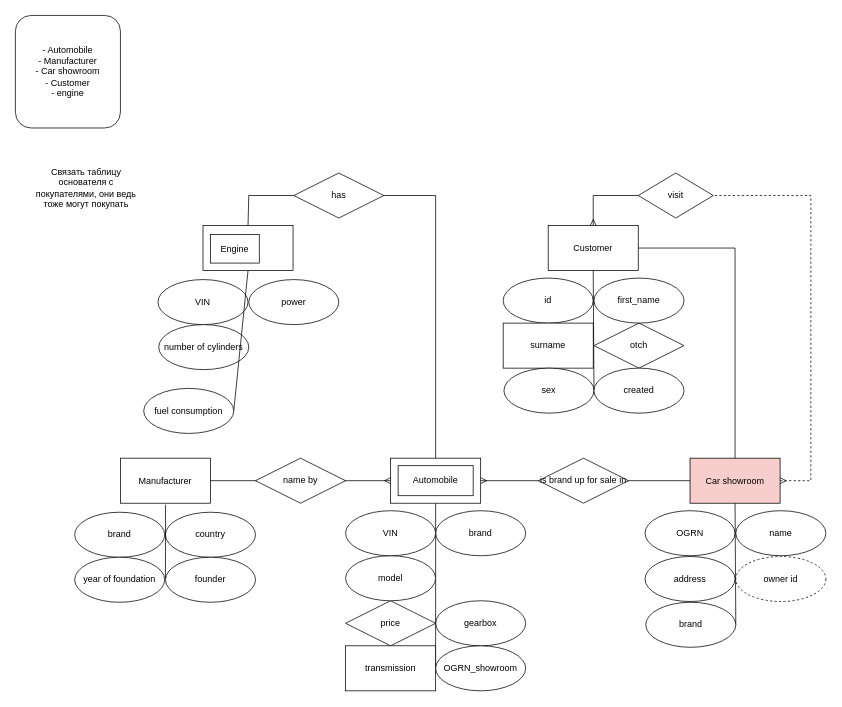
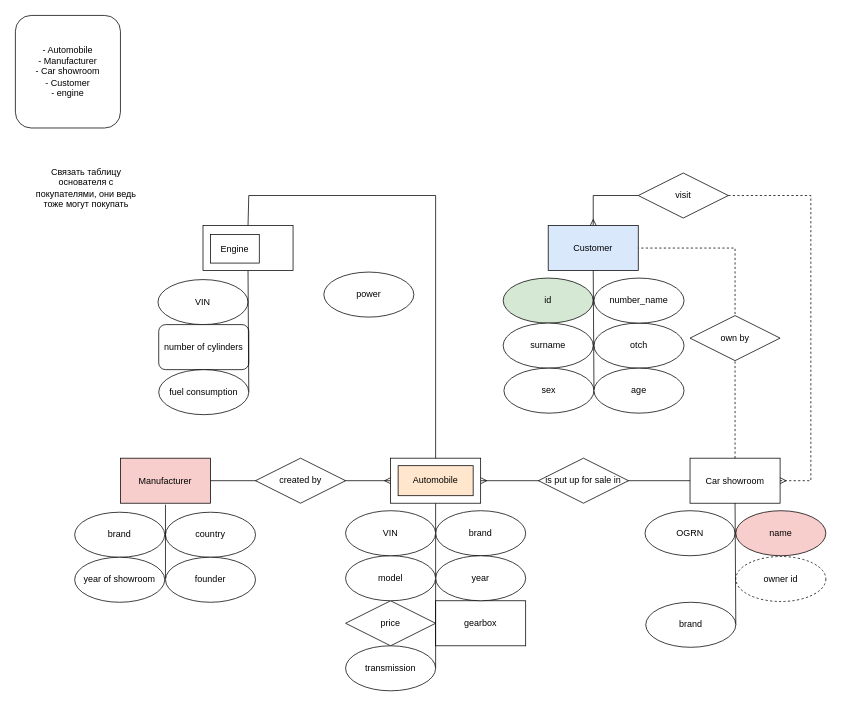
  <mxCell id="0" />
  <mxCell id="1" parent="0" />
  <mxCell id="2" value="- Automobile&lt;br&gt;- Manufacturer&lt;br&gt;- Car showroom&lt;br&gt;- Customer&lt;br&gt;- engine" style="rounded=1;whiteSpace=wrap;html=1;" parent="1" vertex="1"><mxGeometry x="20" y="20" width="140" height="150" as="geometry" /></mxCell>
  <mxCell id="3" value="brand" style="ellipse;whiteSpace=wrap;html=1;" parent="1" vertex="1"><mxGeometry x="580" y="680" width="120" height="60" as="geometry" /></mxCell>
  <mxCell id="4" value="price" style="rhombus;whiteSpace=wrap;html=1;" parent="1" vertex="1"><mxGeometry x="460" y="800" width="120" height="60" as="geometry" /></mxCell>
- <mxCell id="5" value="gearbox" style="ellipse;whiteSpace=wrap;html=1;" parent="1" vertex="1"><mxGeometry x="580" y="800" width="120" height="60" as="geometry" /></mxCell>
+ <mxCell id="5" value="gearbox" style="whiteSpace=wrap;html=1;rounded=0;" parent="1" vertex="1"><mxGeometry x="580" y="800" width="120" height="60" as="geometry" /></mxCell>
+ <mxCell id="6" value="year" style="ellipse;whiteSpace=wrap;html=1;" parent="1" vertex="1"><mxGeometry x="580" y="740" width="120" height="60" as="geometry" /></mxCell>
  <mxCell id="7" value="" style="endArrow=none;html=1;rounded=0;fontSize=14;exitX=1;exitY=0.5;exitDx=0;exitDy=0;entryX=0.5;entryY=1;entryDx=0;entryDy=0;" parent="1" source="15" target="36" edge="1"><mxGeometry width="50" height="50" relative="1" as="geometry"><mxPoint x="580" y="770" as="sourcePoint" /><mxPoint x="580" y="690" as="targetPoint" /></mxGeometry></mxCell>
- <mxCell id="8" value="&lt;font style=&quot;font-size: 12px;&quot;&gt;Car showroom&lt;/font&gt;" style="rounded=0;whiteSpace=wrap;html=1;fontSize=14;fillColor=#f8cecc;" parent="1" vertex="1"><mxGeometry x="919" y="610" width="120" height="60" as="geometry" /></mxCell>
+ <mxCell id="8" value="&lt;font style=&quot;font-size: 12px;&quot;&gt;Car showroom&lt;/font&gt;" style="rounded=0;whiteSpace=wrap;html=1;fontSize=14;" parent="1" vertex="1"><mxGeometry x="919" y="610" width="120" height="60" as="geometry" /></mxCell>
  <mxCell id="9" value="OGRN" style="ellipse;whiteSpace=wrap;html=1;" parent="1" vertex="1"><mxGeometry x="859" y="680" width="120" height="60" as="geometry" /></mxCell>
- <mxCell id="10" value="address" style="ellipse;whiteSpace=wrap;html=1;" parent="1" vertex="1"><mxGeometry x="859" y="741" width="120" height="60" as="geometry" /></mxCell>
  <mxCell id="11" value="owner id" style="ellipse;whiteSpace=wrap;html=1;dashed=1;" parent="1" vertex="1"><mxGeometry x="980" y="741" width="120" height="60" as="geometry" /></mxCell>
- <mxCell id="12" value="name" style="ellipse;whiteSpace=wrap;html=1;" parent="1" vertex="1"><mxGeometry x="980" y="680" width="120" height="60" as="geometry" /></mxCell>
+ <mxCell id="12" value="name" style="ellipse;whiteSpace=wrap;html=1;fillColor=#f8cecc;" parent="1" vertex="1"><mxGeometry x="980" y="680" width="120" height="60" as="geometry" /></mxCell>
  <mxCell id="13" value="" style="endArrow=none;html=1;rounded=0;fontSize=14;entryX=0.5;entryY=1;entryDx=0;entryDy=0;exitX=0;exitY=0.5;exitDx=0;exitDy=0;" parent="1" edge="1"><mxGeometry width="50" height="50" relative="1" as="geometry"><mxPoint x="980" y="832" as="sourcePoint" /><mxPoint x="979" y="670" as="targetPoint" /></mxGeometry></mxCell>
  <mxCell id="14" value="brand" style="ellipse;whiteSpace=wrap;html=1;" parent="1" vertex="1"><mxGeometry x="860" y="802" width="120" height="60" as="geometry" /></mxCell>
- <mxCell id="15" value="transmission" style="whiteSpace=wrap;html=1;rounded=0;" parent="1" vertex="1"><mxGeometry x="460" y="860" width="120" height="60" as="geometry" /></mxCell>
- <mxCell id="16" value="&lt;span style=&quot;font-size: 12px;&quot;&gt;Manufacturer&lt;/span&gt;" style="rounded=0;whiteSpace=wrap;html=1;fontSize=14;" parent="1" vertex="1"><mxGeometry x="160" y="610" width="120" height="60" as="geometry" /></mxCell>
+ <mxCell id="15" value="transmission" style="ellipse;whiteSpace=wrap;html=1;" parent="1" vertex="1"><mxGeometry x="460" y="860" width="120" height="60" as="geometry" /></mxCell>
+ <mxCell id="16" value="&lt;span style=&quot;font-size: 12px;&quot;&gt;Manufacturer&lt;/span&gt;" style="rounded=0;whiteSpace=wrap;html=1;fontSize=14;fillColor=#f8cecc;" parent="1" vertex="1"><mxGeometry x="160" y="610" width="120" height="60" as="geometry" /></mxCell>
  <mxCell id="17" value="brand" style="ellipse;whiteSpace=wrap;html=1;" parent="1" vertex="1"><mxGeometry x="99" y="682" width="120" height="60" as="geometry" /></mxCell>
- <mxCell id="18" value="year of foundation" style="ellipse;whiteSpace=wrap;html=1;" parent="1" vertex="1"><mxGeometry x="99" y="742" width="120" height="60" as="geometry" /></mxCell>
+ <mxCell id="18" value="year of showroom" style="ellipse;whiteSpace=wrap;html=1;" parent="1" vertex="1"><mxGeometry x="99" y="742" width="120" height="60" as="geometry" /></mxCell>
  <mxCell id="19" value="country" style="ellipse;whiteSpace=wrap;html=1;" parent="1" vertex="1"><mxGeometry x="220" y="682" width="120" height="60" as="geometry" /></mxCell>
  <mxCell id="20" value="" style="endArrow=none;html=1;rounded=0;fontSize=14;entryX=0.5;entryY=1;entryDx=0;entryDy=0;" parent="1" edge="1"><mxGeometry width="50" height="50" relative="1" as="geometry"><mxPoint x="220" y="770" as="sourcePoint" /><mxPoint x="220" y="672" as="targetPoint" /></mxGeometry></mxCell>
  <mxCell id="21" value="model&lt;span style=&quot;color: rgba(0, 0, 0, 0); font-family: monospace; font-size: 0px; text-align: start;&quot;&gt;%3CmxGraphModel%3E%3Croot%3E%3CmxCell%20id%3D%220%22%2F%3E%3CmxCell%20id%3D%221%22%20parent%3D%220%22%2F%3E%3CmxCell%20id%3D%222%22%20value%3D%22gearbox%22%20style%3D%22ellipse%3BwhiteSpace%3Dwrap%3Bhtml%3D1%3B%22%20vertex%3D%221%22%20parent%3D%221%22%3E%3CmxGeometry%20x%3D%22590%22%20y%3D%22370%22%20width%3D%22120%22%20height%3D%2260%22%20as%3D%22geometry%22%2F%3E%3C%2FmxCell%3E%3C%2Froot%3E%3C%2FmxGraphModel%3E&lt;/span&gt;" style="ellipse;whiteSpace=wrap;html=1;" parent="1" vertex="1"><mxGeometry x="460" y="740" width="120" height="60" as="geometry" /></mxCell>
  <mxCell id="22" value="VIN" style="ellipse;whiteSpace=wrap;html=1;" parent="1" vertex="1"><mxGeometry x="460" y="680" width="120" height="60" as="geometry" /></mxCell>
- <mxCell id="23" value="&lt;font style=&quot;font-size: 12px;&quot;&gt;Customer&lt;/font&gt;" style="rounded=0;whiteSpace=wrap;html=1;fontSize=14;" parent="1" vertex="1"><mxGeometry x="730" y="300" width="120" height="60" as="geometry" /></mxCell>
- <mxCell id="24" value="id" style="ellipse;whiteSpace=wrap;html=1;" parent="1" vertex="1"><mxGeometry x="670" y="370" width="120" height="60" as="geometry" /></mxCell>
- <mxCell id="25" value="surname" style="whiteSpace=wrap;html=1;rounded=0;" parent="1" vertex="1"><mxGeometry x="670" y="430" width="120" height="60" as="geometry" /></mxCell>
- <mxCell id="26" value="otch" style="rhombus;whiteSpace=wrap;html=1;" parent="1" vertex="1"><mxGeometry x="791" y="430" width="120" height="60" as="geometry" /></mxCell>
- <mxCell id="27" value="first_name" style="ellipse;whiteSpace=wrap;html=1;" parent="1" vertex="1"><mxGeometry x="791" y="370" width="120" height="60" as="geometry" /></mxCell>
+ <mxCell id="23" value="&lt;font style=&quot;font-size: 12px;&quot;&gt;Customer&lt;/font&gt;" style="rounded=0;whiteSpace=wrap;html=1;fontSize=14;fillColor=#dae8fc;" parent="1" vertex="1"><mxGeometry x="730" y="300" width="120" height="60" as="geometry" /></mxCell>
+ <mxCell id="24" value="id" style="ellipse;whiteSpace=wrap;html=1;fillColor=#d5e8d4;" parent="1" vertex="1"><mxGeometry x="670" y="370" width="120" height="60" as="geometry" /></mxCell>
+ <mxCell id="25" value="surname" style="ellipse;whiteSpace=wrap;html=1;" parent="1" vertex="1"><mxGeometry x="670" y="430" width="120" height="60" as="geometry" /></mxCell>
+ <mxCell id="26" value="otch" style="ellipse;whiteSpace=wrap;html=1;" parent="1" vertex="1"><mxGeometry x="791" y="430" width="120" height="60" as="geometry" /></mxCell>
+ <mxCell id="27" value="number_name" style="ellipse;whiteSpace=wrap;html=1;" parent="1" vertex="1"><mxGeometry x="791" y="370" width="120" height="60" as="geometry" /></mxCell>
  <mxCell id="28" value="" style="endArrow=none;html=1;rounded=0;fontSize=14;entryX=0.5;entryY=1;entryDx=0;entryDy=0;exitX=0;exitY=0.5;exitDx=0;exitDy=0;" parent="1" edge="1"><mxGeometry width="50" height="50" relative="1" as="geometry"><mxPoint x="791" y="520" as="sourcePoint" /><mxPoint x="790" y="360" as="targetPoint" /></mxGeometry></mxCell>
  <mxCell id="29" value="sex" style="ellipse;whiteSpace=wrap;html=1;" parent="1" vertex="1"><mxGeometry x="671" y="490" width="120" height="60" as="geometry" /></mxCell>
  <mxCell id="30" value="" style="edgeStyle=orthogonalEdgeStyle;fontSize=12;html=1;endArrow=ERmany;rounded=0;exitX=0;exitY=0.5;exitDx=0;exitDy=0;entryX=1;entryY=0.5;entryDx=0;entryDy=0;" parent="1" source="8" target="36" edge="1"><mxGeometry width="100" height="100" relative="1" as="geometry"><mxPoint x="550" y="560" as="sourcePoint" /><mxPoint x="660" y="640" as="targetPoint" /><Array as="points" /></mxGeometry></mxCell>
- <mxCell id="31" value="is brand up for sale in" style="strokeWidth=1;html=1;shape=mxgraph.flowchart.decision;whiteSpace=wrap;fontSize=12;" parent="1" vertex="1"><mxGeometry x="717" y="610" width="120" height="60" as="geometry" /></mxCell>
+ <mxCell id="31" value="is put up for sale in" style="strokeWidth=1;html=1;shape=mxgraph.flowchart.decision;whiteSpace=wrap;fontSize=12;" parent="1" vertex="1"><mxGeometry x="717" y="610" width="120" height="60" as="geometry" /></mxCell>
  <mxCell id="32" value="" style="edgeStyle=orthogonalEdgeStyle;fontSize=12;html=1;endArrow=ERmany;rounded=0;startArrow=none;exitX=1;exitY=0.5;exitDx=0;exitDy=0;entryX=0;entryY=0.5;entryDx=0;entryDy=0;" parent="1" source="16" target="36" edge="1"><mxGeometry width="100" height="100" relative="1" as="geometry"><mxPoint x="440" y="580" as="sourcePoint" /><mxPoint x="510" y="640" as="targetPoint" /><Array as="points" /></mxGeometry></mxCell>
- <mxCell id="33" value="name by" style="strokeWidth=1;html=1;shape=mxgraph.flowchart.decision;whiteSpace=wrap;fontSize=12;" parent="1" vertex="1"><mxGeometry x="340" y="610" width="120" height="60" as="geometry" /></mxCell>
+ <mxCell id="33" value="created by" style="strokeWidth=1;html=1;shape=mxgraph.flowchart.decision;whiteSpace=wrap;fontSize=12;" parent="1" vertex="1"><mxGeometry x="340" y="610" width="120" height="60" as="geometry" /></mxCell>
  <mxCell id="34" value="" style="edgeStyle=orthogonalEdgeStyle;fontSize=12;html=1;endArrow=ERmany;startArrow=none;rounded=0;exitX=0;exitY=0.5;exitDx=0;exitDy=0;exitPerimeter=0;entryX=0.5;entryY=0;entryDx=0;entryDy=0;" parent="1" source="38" target="23" edge="1"><mxGeometry width="100" height="100" relative="1" as="geometry"><mxPoint x="920" y="580" as="sourcePoint" /><mxPoint x="750" y="230" as="targetPoint" /></mxGeometry></mxCell>
  <mxCell id="35" value="" style="group" parent="1" vertex="1" connectable="0"><mxGeometry x="520" y="610" width="120" height="60" as="geometry" /></mxCell>
  <mxCell id="36" value="" style="rounded=0;whiteSpace=wrap;html=1;fontSize=12;" parent="35" vertex="1"><mxGeometry width="120" height="60" as="geometry" /></mxCell>
- <mxCell id="37" value="Automobile" style="rounded=0;whiteSpace=wrap;html=1;" parent="35" vertex="1"><mxGeometry x="10" y="10" width="100" height="40" as="geometry" /></mxCell>
- <mxCell id="38" value="visit" style="strokeWidth=1;html=1;shape=mxgraph.flowchart.decision;whiteSpace=wrap;fontSize=12;" parent="1" vertex="1"><mxGeometry x="850" y="230" width="100" height="60" as="geometry" /></mxCell>
+ <mxCell id="37" value="Automobile" style="rounded=0;whiteSpace=wrap;html=1;fillColor=#ffe6cc;" parent="35" vertex="1"><mxGeometry x="10" y="10" width="100" height="40" as="geometry" /></mxCell>
+ <mxCell id="38" value="visit" style="strokeWidth=1;html=1;shape=mxgraph.flowchart.decision;whiteSpace=wrap;fontSize=12;" parent="1" vertex="1"><mxGeometry x="850" y="230" width="120" height="60" as="geometry" /></mxCell>
  <mxCell id="39" value="" style="edgeStyle=orthogonalEdgeStyle;fontSize=12;html=1;endArrow=none;startArrow=ERmany;rounded=0;entryX=1;entryY=0.5;entryDx=0;entryDy=0;exitX=1;exitY=0.5;exitDx=0;exitDy=0;entryPerimeter=0;dashed=1;" parent="1" source="8" target="38" edge="1"><mxGeometry width="100" height="100" relative="1" as="geometry"><mxPoint x="1039" y="640" as="sourcePoint" /><mxPoint x="1320" y="640" as="targetPoint" /><Array as="points"><mxPoint x="1080" y="640" /><mxPoint x="1080" y="260" /></Array></mxGeometry></mxCell>
  <mxCell id="40" value="VIN" style="ellipse;whiteSpace=wrap;html=1;" parent="1" vertex="1"><mxGeometry x="210" y="372" width="120" height="60" as="geometry" /></mxCell>
- <mxCell id="41" value="number of cylinders" style="ellipse;whiteSpace=wrap;html=1;" parent="1" vertex="1"><mxGeometry x="211" y="432" width="120" height="60" as="geometry" /></mxCell>
- <mxCell id="42" value="power" style="ellipse;whiteSpace=wrap;html=1;" parent="1" vertex="1"><mxGeometry x="331" y="372" width="120" height="60" as="geometry" /></mxCell>
+ <mxCell id="41" value="number of cylinders" style="whiteSpace=wrap;html=1;rounded=1;" parent="1" vertex="1"><mxGeometry x="211" y="432" width="120" height="60" as="geometry" /></mxCell>
+ <mxCell id="42" value="power" style="ellipse;whiteSpace=wrap;html=1;" parent="1" vertex="1"><mxGeometry x="431" y="362" width="120" height="60" as="geometry" /></mxCell>
  <mxCell id="43" value="" style="endArrow=none;html=1;rounded=0;fontSize=14;entryX=0.5;entryY=1;entryDx=0;entryDy=0;exitX=1;exitY=0.5;exitDx=0;exitDy=0;" parent="1" source="49" target="47" edge="1"><mxGeometry width="50" height="50" relative="1" as="geometry"><mxPoint x="331" y="460" as="sourcePoint" /><mxPoint x="331" y="390" as="targetPoint" /></mxGeometry></mxCell>
  <mxCell id="44" value="" style="endArrow=none;html=1;rounded=0;exitX=0.5;exitY=0;exitDx=0;exitDy=0;entryX=0.5;entryY=0;entryDx=0;entryDy=0;" parent="1" source="36" target="47" edge="1"><mxGeometry width="50" height="50" relative="1" as="geometry"><mxPoint x="620" y="580" as="sourcePoint" /><mxPoint x="331" y="340" as="targetPoint" /><Array as="points"><mxPoint x="580" y="260" /><mxPoint x="331" y="260" /></Array></mxGeometry></mxCell>
- <mxCell id="45" value="has" style="strokeWidth=1;html=1;shape=mxgraph.flowchart.decision;whiteSpace=wrap;fontSize=12;" parent="1" vertex="1"><mxGeometry x="391" y="230" width="120" height="60" as="geometry" /></mxCell>
  <mxCell id="46" value="" style="group" parent="1" vertex="1" connectable="0"><mxGeometry x="270" y="300" width="120" height="60" as="geometry" /></mxCell>
  <mxCell id="47" value="" style="rounded=0;whiteSpace=wrap;html=1;" parent="46" vertex="1"><mxGeometry width="120" height="60" as="geometry" /></mxCell>
  <mxCell id="48" value="&lt;span style=&quot;font-size: 12px;&quot;&gt;Engine&lt;/span&gt;" style="rounded=0;whiteSpace=wrap;html=1;fontSize=14;" parent="46" vertex="1"><mxGeometry x="10" y="12" width="65" height="38" as="geometry" /></mxCell>
- <mxCell id="49" value="fuel consumption" style="ellipse;whiteSpace=wrap;html=1;" parent="1" vertex="1"><mxGeometry x="191" y="517" width="120" height="60" as="geometry" /></mxCell>
+ <mxCell id="49" value="fuel consumption" style="ellipse;whiteSpace=wrap;html=1;" parent="1" vertex="1"><mxGeometry x="211" y="492" width="120" height="60" as="geometry" /></mxCell>
  <mxCell id="50" value="founder" style="ellipse;whiteSpace=wrap;html=1;" parent="1" vertex="1"><mxGeometry x="220" y="742" width="120" height="60" as="geometry" /></mxCell>
- <mxCell id="51" value="created" style="ellipse;whiteSpace=wrap;html=1;" parent="1" vertex="1"><mxGeometry x="791" y="490" width="120" height="60" as="geometry" /></mxCell>
- <mxCell id="52" value="OGRN_showroom" style="ellipse;whiteSpace=wrap;html=1;" parent="1" vertex="1"><mxGeometry x="580" y="860" width="120" height="60" as="geometry" /></mxCell>
+ <mxCell id="51" value="age" style="ellipse;whiteSpace=wrap;html=1;" parent="1" vertex="1"><mxGeometry x="791" y="490" width="120" height="60" as="geometry" /></mxCell>
  <mxCell id="53" value="Связать таблицу основателя с покупателями, они ведь тоже могут покупать" style="text;html=1;strokeColor=none;fillColor=none;align=center;verticalAlign=middle;whiteSpace=wrap;rounded=0;" parent="1" vertex="1"><mxGeometry x="39" y="200" width="151" height="100" as="geometry" /></mxCell>
- <mxCell id="54" value="" style="endArrow=none;html=1;rounded=0;entryX=1;entryY=0.5;entryDx=0;entryDy=0;exitX=0.5;exitY=0;exitDx=0;exitDy=0;" edge="1" parent="1" source="8" target="23"><mxGeometry width="50" height="50" relative="1" as="geometry"><mxPoint x="900" y="590" as="sourcePoint" /><mxPoint x="950" y="540" as="targetPoint" /><Array as="points"><mxPoint x="979" y="330" /></Array></mxGeometry></mxCell>
+ <mxCell id="54" value="" style="endArrow=none;html=1;rounded=0;entryX=1;entryY=0.5;entryDx=0;entryDy=0;exitX=0.5;exitY=0;exitDx=0;exitDy=0;dashed=1;" edge="1" parent="1" source="8" target="23"><mxGeometry width="50" height="50" relative="1" as="geometry"><mxPoint x="900" y="590" as="sourcePoint" /><mxPoint x="950" y="540" as="targetPoint" /><Array as="points"><mxPoint x="979" y="330" /></Array></mxGeometry></mxCell>
+ <mxCell id="55" value="own by" style="strokeWidth=1;html=1;shape=mxgraph.flowchart.decision;whiteSpace=wrap;fontSize=12;" vertex="1" parent="1"><mxGeometry x="919" y="420" width="120" height="60" as="geometry" /></mxCell>
